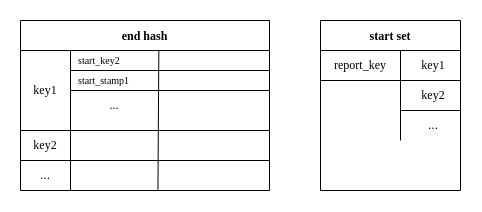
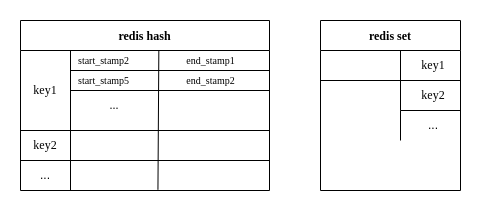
  <mxCell id="0" />
  <mxCell id="1" parent="0" />
  <mxCell id="2" value="" style="group;container=1;" vertex="1" connectable="0" parent="1"><mxGeometry x="20" y="20" width="249" height="170" as="geometry" /></mxCell>
  <mxCell id="3" value="" style="group;imageWidth=31;" vertex="1" connectable="0" parent="2"><mxGeometry width="249" height="170" as="geometry" /></mxCell>
- <mxCell id="4" value="end hash" style="shape=table;startSize=30;container=1;collapsible=0;childLayout=tableLayout;fixedRows=1;rowLines=0;fontStyle=1;align=center;pointerEvents=1;fontFamily=Lucida Console;" vertex="1" parent="3"><mxGeometry width="249" height="170" as="geometry" /></mxCell>
+ <mxCell id="4" value="redis hash" style="shape=table;startSize=30;container=1;collapsible=0;childLayout=tableLayout;fixedRows=1;rowLines=0;fontStyle=1;align=center;pointerEvents=1;fontFamily=Lucida Console;" vertex="1" parent="3"><mxGeometry width="249" height="170" as="geometry" /></mxCell>
  <mxCell id="5" value="" style="shape=partialRectangle;html=1;whiteSpace=wrap;collapsible=0;dropTarget=0;pointerEvents=1;fillColor=none;top=0;left=0;bottom=1;right=0;points=[[0,0.5],[1,0.5]];portConstraint=eastwest;" vertex="1" parent="4"><mxGeometry y="30" width="249" height="80" as="geometry" /></mxCell>
  <mxCell id="6" value="&lt;font face=&quot;Lucida Console&quot;&gt;key1&lt;/font&gt;" style="shape=partialRectangle;html=1;whiteSpace=wrap;connectable=0;fillColor=none;top=0;left=0;bottom=0;right=0;overflow=hidden;pointerEvents=1;" vertex="1" parent="5"><mxGeometry width="50" height="80" as="geometry"><mxRectangle width="50" height="80" as="alternateBounds" /></mxGeometry></mxCell>
  <mxCell id="7" value="" style="shape=partialRectangle;html=1;whiteSpace=wrap;connectable=0;fillColor=none;top=0;left=0;bottom=0;right=0;align=left;spacingLeft=6;overflow=hidden;pointerEvents=1;" vertex="1" parent="5"><mxGeometry x="50" width="199" height="80" as="geometry"><mxRectangle width="199" height="80" as="alternateBounds" /></mxGeometry></mxCell>
  <mxCell id="8" value="" style="shape=partialRectangle;html=1;whiteSpace=wrap;collapsible=0;dropTarget=0;pointerEvents=1;fillColor=none;top=0;left=0;bottom=0;right=0;points=[[0,0.5],[1,0.5]];portConstraint=eastwest;" vertex="1" parent="4"><mxGeometry y="110" width="249" height="30" as="geometry" /></mxCell>
  <mxCell id="9" value="&lt;font face=&quot;Lucida Console&quot;&gt;key2&lt;/font&gt;" style="shape=partialRectangle;html=1;whiteSpace=wrap;connectable=0;fillColor=none;top=0;left=0;bottom=0;right=0;overflow=hidden;pointerEvents=1;" vertex="1" parent="8"><mxGeometry width="50" height="30" as="geometry"><mxRectangle width="50" height="30" as="alternateBounds" /></mxGeometry></mxCell>
  <mxCell id="10" value="" style="shape=partialRectangle;html=1;whiteSpace=wrap;connectable=0;fillColor=none;top=0;left=0;bottom=0;right=0;align=left;spacingLeft=6;overflow=hidden;pointerEvents=1;" vertex="1" parent="8"><mxGeometry x="50" width="199" height="30" as="geometry"><mxRectangle width="199" height="30" as="alternateBounds" /></mxGeometry></mxCell>
  <mxCell id="11" value="" style="shape=partialRectangle;html=1;whiteSpace=wrap;collapsible=0;dropTarget=0;pointerEvents=1;fillColor=none;top=0;left=0;bottom=0;right=0;points=[[0,0.5],[1,0.5]];portConstraint=eastwest;" vertex="1" parent="4"><mxGeometry y="140" width="249" height="30" as="geometry" /></mxCell>
  <mxCell id="12" value="..." style="shape=partialRectangle;html=1;whiteSpace=wrap;connectable=0;fillColor=none;top=0;left=0;bottom=0;right=0;overflow=hidden;pointerEvents=1;" vertex="1" parent="11"><mxGeometry width="50" height="30" as="geometry"><mxRectangle width="50" height="30" as="alternateBounds" /></mxGeometry></mxCell>
  <mxCell id="13" value="" style="shape=partialRectangle;html=1;whiteSpace=wrap;connectable=0;fillColor=none;top=0;left=0;bottom=0;right=0;align=left;spacingLeft=6;overflow=hidden;pointerEvents=1;" vertex="1" parent="11"><mxGeometry x="50" width="199" height="30" as="geometry"><mxRectangle width="199" height="30" as="alternateBounds" /></mxGeometry></mxCell>
  <mxCell id="14" value="" style="endArrow=none;html=1;fontFamily=Comic Sans MS;entryX=1;entryY=0;entryDx=0;entryDy=0;entryPerimeter=0;exitX=0.002;exitY=0;exitDx=0;exitDy=0;exitPerimeter=0;" edge="1" parent="4" source="11" target="11"><mxGeometry width="50" height="50" relative="1" as="geometry"><mxPoint x="41.5" y="154.83" as="sourcePoint" /><mxPoint x="289.006" y="154.83" as="targetPoint" /></mxGeometry></mxCell>
- <mxCell id="15" value="&lt;font style=&quot;font-size: 10px&quot; face=&quot;Lucida Console&quot;&gt;start_key2&lt;/font&gt;" style="shape=partialRectangle;html=1;whiteSpace=wrap;connectable=0;fillColor=none;top=0;left=0;bottom=0;right=0;align=left;spacingLeft=6;overflow=hidden;pointerEvents=1;" vertex="1" parent="3"><mxGeometry x="50" y="30" width="199" height="20" as="geometry"><mxRectangle width="131" height="30" as="alternateBounds" /></mxGeometry></mxCell>
- <mxCell id="16" value="&lt;font style=&quot;font-size: 10px&quot; face=&quot;Lucida Console&quot;&gt;start_stamp1&lt;/font&gt;" style="shape=partialRectangle;html=1;whiteSpace=wrap;connectable=0;fillColor=none;top=0;left=0;bottom=0;right=0;align=left;spacingLeft=6;overflow=hidden;pointerEvents=1;" vertex="1" parent="3"><mxGeometry x="50" y="50" width="199" height="20" as="geometry"><mxRectangle width="131" height="30" as="alternateBounds" /></mxGeometry></mxCell>
+ <mxCell id="15" value="&lt;font style=&quot;font-size: 10px&quot; face=&quot;Lucida Console&quot;&gt;start_stamp2&lt;/font&gt;" style="shape=partialRectangle;html=1;whiteSpace=wrap;connectable=0;fillColor=none;top=0;left=0;bottom=0;right=0;align=left;spacingLeft=6;overflow=hidden;pointerEvents=1;" vertex="1" parent="3"><mxGeometry x="50" y="30" width="199" height="20" as="geometry"><mxRectangle width="131" height="30" as="alternateBounds" /></mxGeometry></mxCell>
+ <mxCell id="16" value="&lt;font style=&quot;font-size: 10px&quot; face=&quot;Lucida Console&quot;&gt;start_stamp5&lt;/font&gt;" style="shape=partialRectangle;html=1;whiteSpace=wrap;connectable=0;fillColor=none;top=0;left=0;bottom=0;right=0;align=left;spacingLeft=6;overflow=hidden;pointerEvents=1;" vertex="1" parent="3"><mxGeometry x="50" y="50" width="199" height="20" as="geometry"><mxRectangle width="131" height="30" as="alternateBounds" /></mxGeometry></mxCell>
  <mxCell id="17" value="" style="endArrow=none;html=1;fontFamily=Comic Sans MS;exitX=0.552;exitY=0.978;exitDx=0;exitDy=0;exitPerimeter=0;" edge="1" parent="3" source="11"><mxGeometry width="50" height="50" relative="1" as="geometry"><mxPoint x="345.833" y="90" as="sourcePoint" /><mxPoint x="138.333" y="30" as="targetPoint" /></mxGeometry></mxCell>
  <mxCell id="18" value="..." style="text;html=1;strokeColor=none;fillColor=none;align=center;verticalAlign=middle;whiteSpace=wrap;rounded=0;fontFamily=Comic Sans MS;" vertex="1" parent="3"><mxGeometry x="60" y="75" width="67.783" height="20" as="geometry" /></mxCell>
+ <mxCell id="19" value="&lt;font style=&quot;font-size: 10px&quot; face=&quot;Lucida Console&quot;&gt;end_stamp2&lt;/font&gt;" style="text;html=1;align=center;verticalAlign=middle;resizable=0;points=[];autosize=1;strokeColor=none;fillColor=none;fontFamily=Comic Sans MS;" vertex="1" parent="3"><mxGeometry x="149.997" y="50" width="80" height="20" as="geometry" /></mxCell>
+ <mxCell id="20" value="&lt;font style=&quot;font-size: 10px&quot; face=&quot;Lucida Console&quot;&gt;end_stamp1&lt;/font&gt;" style="text;html=1;align=center;verticalAlign=middle;resizable=0;points=[];autosize=1;strokeColor=none;fillColor=none;fontFamily=Comic Sans MS;" vertex="1" parent="3"><mxGeometry x="149.997" y="30" width="80" height="20" as="geometry" /></mxCell>
  <mxCell id="21" value="" style="endArrow=none;html=1;fontFamily=Comic Sans MS;" edge="1" parent="2"><mxGeometry width="50" height="50" relative="1" as="geometry"><mxPoint x="50" y="50" as="sourcePoint" /><mxPoint x="249" y="50" as="targetPoint" /></mxGeometry></mxCell>
  <mxCell id="22" value="" style="endArrow=none;html=1;fontFamily=Comic Sans MS;" edge="1" parent="2"><mxGeometry width="50" height="50" relative="1" as="geometry"><mxPoint x="50" y="70" as="sourcePoint" /><mxPoint x="249" y="70" as="targetPoint" /></mxGeometry></mxCell>
- <mxCell id="23" value="start set" style="shape=table;startSize=30;container=1;collapsible=0;childLayout=tableLayout;fixedRows=1;rowLines=0;fontStyle=1;align=center;pointerEvents=1;fontFamily=Lucida Console;" vertex="1" parent="1"><mxGeometry x="320" y="20" width="140" height="170" as="geometry" /></mxCell>
+ <mxCell id="23" value="redis set" style="shape=table;startSize=30;container=1;collapsible=0;childLayout=tableLayout;fixedRows=1;rowLines=0;fontStyle=1;align=center;pointerEvents=1;fontFamily=Lucida Console;" vertex="1" parent="1"><mxGeometry x="320" y="20" width="140" height="170" as="geometry" /></mxCell>
  <mxCell id="24" value="" style="shape=partialRectangle;html=1;whiteSpace=wrap;collapsible=0;dropTarget=0;pointerEvents=1;fillColor=none;top=0;left=0;bottom=1;right=0;points=[[0,0.5],[1,0.5]];portConstraint=eastwest;" vertex="1" parent="23"><mxGeometry y="30" width="140" height="30" as="geometry" /></mxCell>
- <mxCell id="25" value="&lt;font face=&quot;Lucida Console&quot;&gt;report_key&lt;/font&gt;" style="shape=partialRectangle;html=1;whiteSpace=wrap;connectable=0;fillColor=none;top=0;left=0;bottom=0;right=0;overflow=hidden;pointerEvents=1;" vertex="1" parent="24"><mxGeometry width="80" height="30" as="geometry"><mxRectangle width="80" height="30" as="alternateBounds" /></mxGeometry></mxCell>
  <mxCell id="26" value="&lt;div align=&quot;center&quot;&gt;&lt;font face=&quot;Lucida Console&quot;&gt;key1&lt;/font&gt;&lt;/div&gt;" style="shape=partialRectangle;html=1;whiteSpace=wrap;connectable=0;fillColor=none;top=0;left=0;bottom=0;right=0;align=center;spacingLeft=6;overflow=hidden;pointerEvents=1;" vertex="1" parent="24"><mxGeometry x="80" width="60" height="30" as="geometry"><mxRectangle width="60" height="30" as="alternateBounds" /></mxGeometry></mxCell>
  <mxCell id="27" value="" style="shape=partialRectangle;html=1;whiteSpace=wrap;collapsible=0;dropTarget=0;pointerEvents=1;fillColor=none;top=0;left=0;bottom=0;right=0;points=[[0,0.5],[1,0.5]];portConstraint=eastwest;" vertex="1" parent="23"><mxGeometry y="60" width="140" height="30" as="geometry" /></mxCell>
  <mxCell id="28" value="" style="shape=partialRectangle;html=1;whiteSpace=wrap;connectable=0;fillColor=none;top=0;left=0;bottom=0;right=0;overflow=hidden;pointerEvents=1;" vertex="1" parent="27"><mxGeometry width="80" height="30" as="geometry"><mxRectangle width="80" height="30" as="alternateBounds" /></mxGeometry></mxCell>
  <mxCell id="29" value="" style="shape=partialRectangle;html=1;whiteSpace=wrap;connectable=0;fillColor=none;top=0;left=0;bottom=0;right=0;align=left;spacingLeft=6;overflow=hidden;pointerEvents=1;" vertex="1" parent="27"><mxGeometry x="80" width="60" height="30" as="geometry"><mxRectangle width="60" height="30" as="alternateBounds" /></mxGeometry></mxCell>
  <mxCell id="30" value="" style="shape=partialRectangle;html=1;whiteSpace=wrap;collapsible=0;dropTarget=0;pointerEvents=1;fillColor=none;top=0;left=0;bottom=0;right=0;points=[[0,0.5],[1,0.5]];portConstraint=eastwest;" vertex="1" parent="23"><mxGeometry y="90" width="140" height="30" as="geometry" /></mxCell>
  <mxCell id="31" value="" style="shape=partialRectangle;html=1;whiteSpace=wrap;connectable=0;fillColor=none;top=0;left=0;bottom=0;right=0;overflow=hidden;pointerEvents=1;" vertex="1" parent="30"><mxGeometry width="80" height="30" as="geometry"><mxRectangle width="80" height="30" as="alternateBounds" /></mxGeometry></mxCell>
  <mxCell id="32" value="" style="shape=partialRectangle;html=1;whiteSpace=wrap;connectable=0;fillColor=none;top=0;left=0;bottom=0;right=0;align=left;spacingLeft=6;overflow=hidden;pointerEvents=1;" vertex="1" parent="30"><mxGeometry x="80" width="60" height="30" as="geometry"><mxRectangle width="60" height="30" as="alternateBounds" /></mxGeometry></mxCell>
  <mxCell id="33" value="&lt;div align=&quot;center&quot;&gt;&lt;font face=&quot;Lucida Console&quot;&gt;key2&lt;/font&gt;&lt;/div&gt;" style="shape=partialRectangle;html=1;whiteSpace=wrap;connectable=0;fillColor=none;top=0;left=0;bottom=0;right=0;align=center;spacingLeft=6;overflow=hidden;pointerEvents=1;" vertex="1" parent="1"><mxGeometry x="400" y="80" width="60" height="30" as="geometry"><mxRectangle width="60" height="30" as="alternateBounds" /></mxGeometry></mxCell>
  <mxCell id="34" value="..." style="shape=partialRectangle;html=1;whiteSpace=wrap;connectable=0;fillColor=none;top=0;left=0;bottom=0;right=0;align=center;spacingLeft=6;overflow=hidden;pointerEvents=1;" vertex="1" parent="1"><mxGeometry x="400" y="110" width="60" height="30" as="geometry"><mxRectangle width="60" height="30" as="alternateBounds" /></mxGeometry></mxCell>
  <mxCell id="35" value="" style="endArrow=none;html=1;fontFamily=Lucida Console;" edge="1" parent="1"><mxGeometry width="50" height="50" relative="1" as="geometry"><mxPoint x="400" y="110" as="sourcePoint" /><mxPoint x="460" y="110" as="targetPoint" /></mxGeometry></mxCell>
